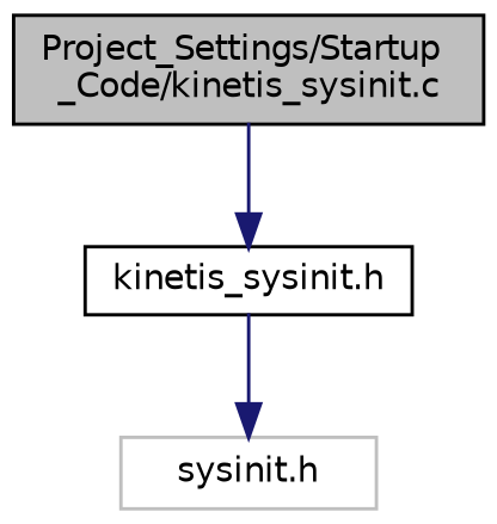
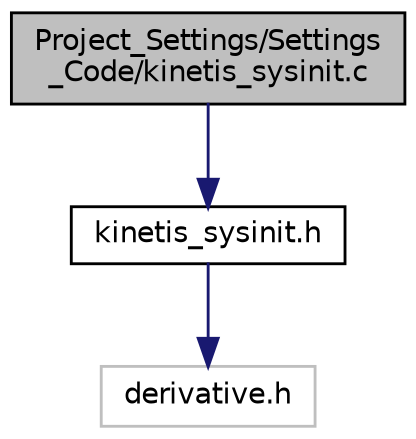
  digraph {
    node [color=black fillcolor=white fontname=Helvetica fontsize=10 shape=record style=filled]
    edge [color=midnightblue fontname=Helvetica fontsize=10 labelfontname=Helvetica labelfontsize=10 style=solid]
-   n1 [fillcolor=grey75 fontcolor=black height=0.2 label="Project_Settings/Startup\l_Code/kinetis_sysinit.c" width=0.4]
+   n1 [fillcolor=grey75 fontcolor=black height=0.2 label="Project_Settings/Settings\l_Code/kinetis_sysinit.c" width=0.4]
    n2 [height=0.2 label="kinetis_sysinit.h" width=0.4]
-   n3 [color=grey75 height=0.2 label="sysinit.h" width=0.4]
+   n3 [color=grey75 height=0.2 label="derivative.h" width=0.4]
    n1 -> n2
    n2 -> n3
  }
